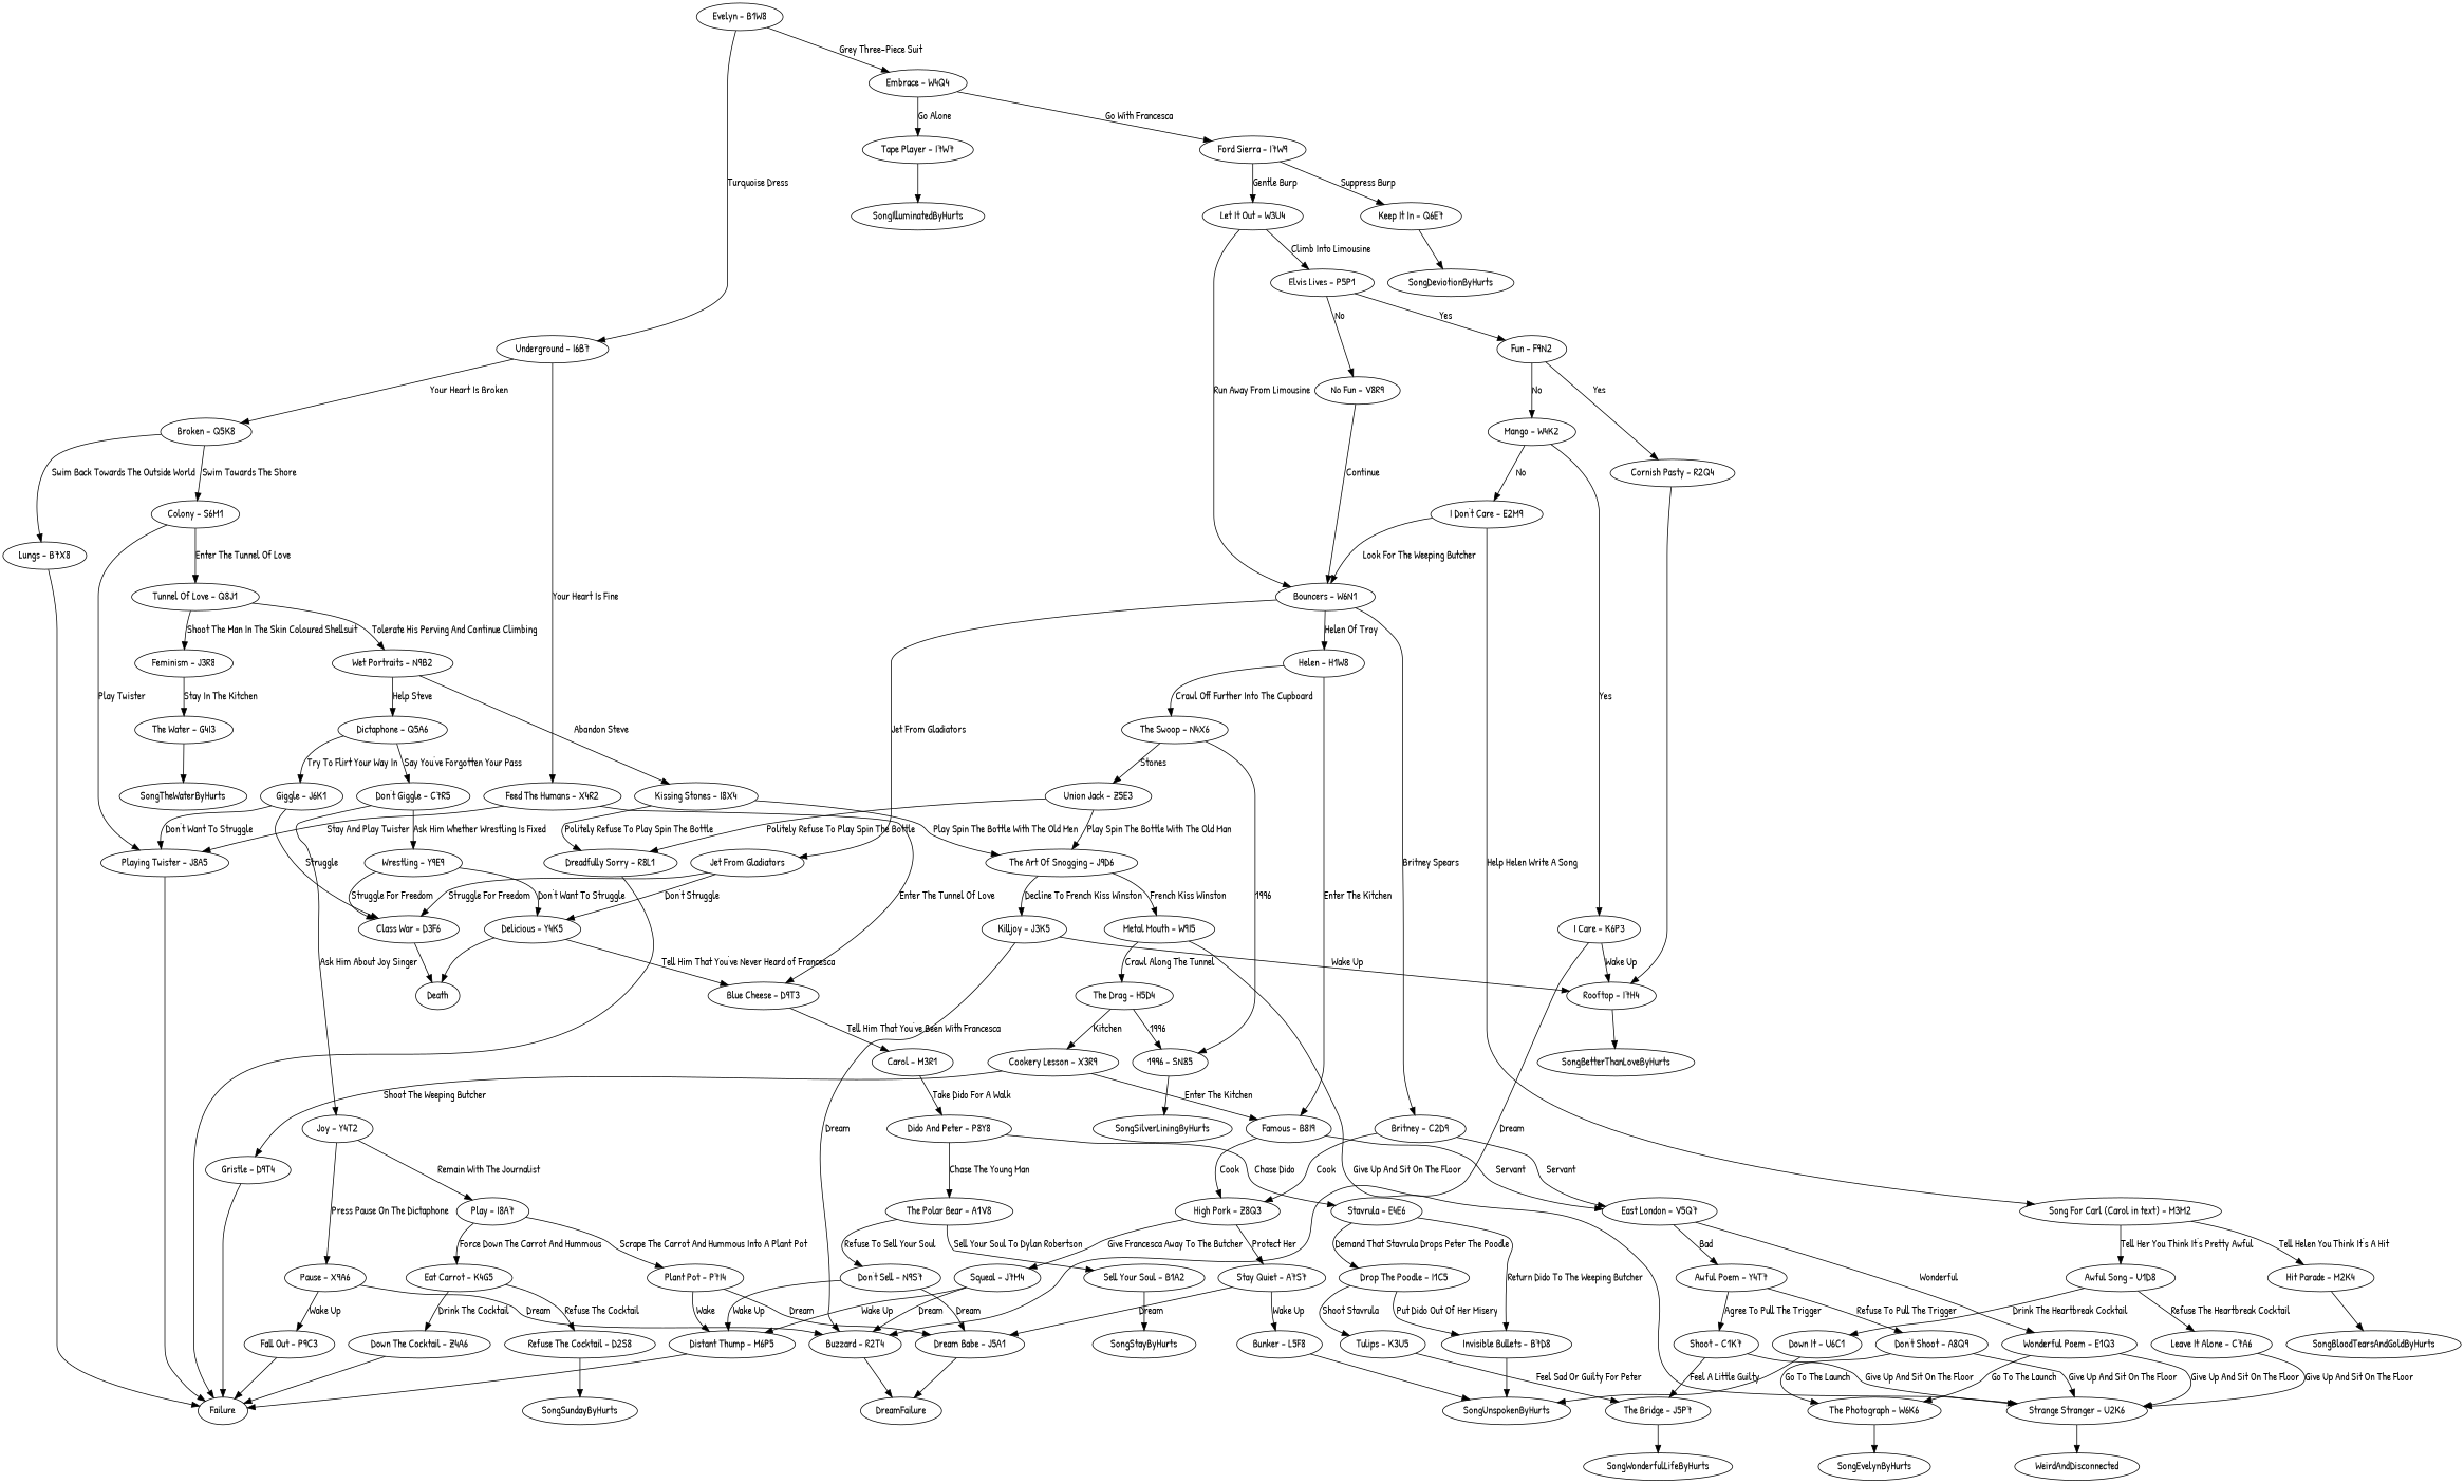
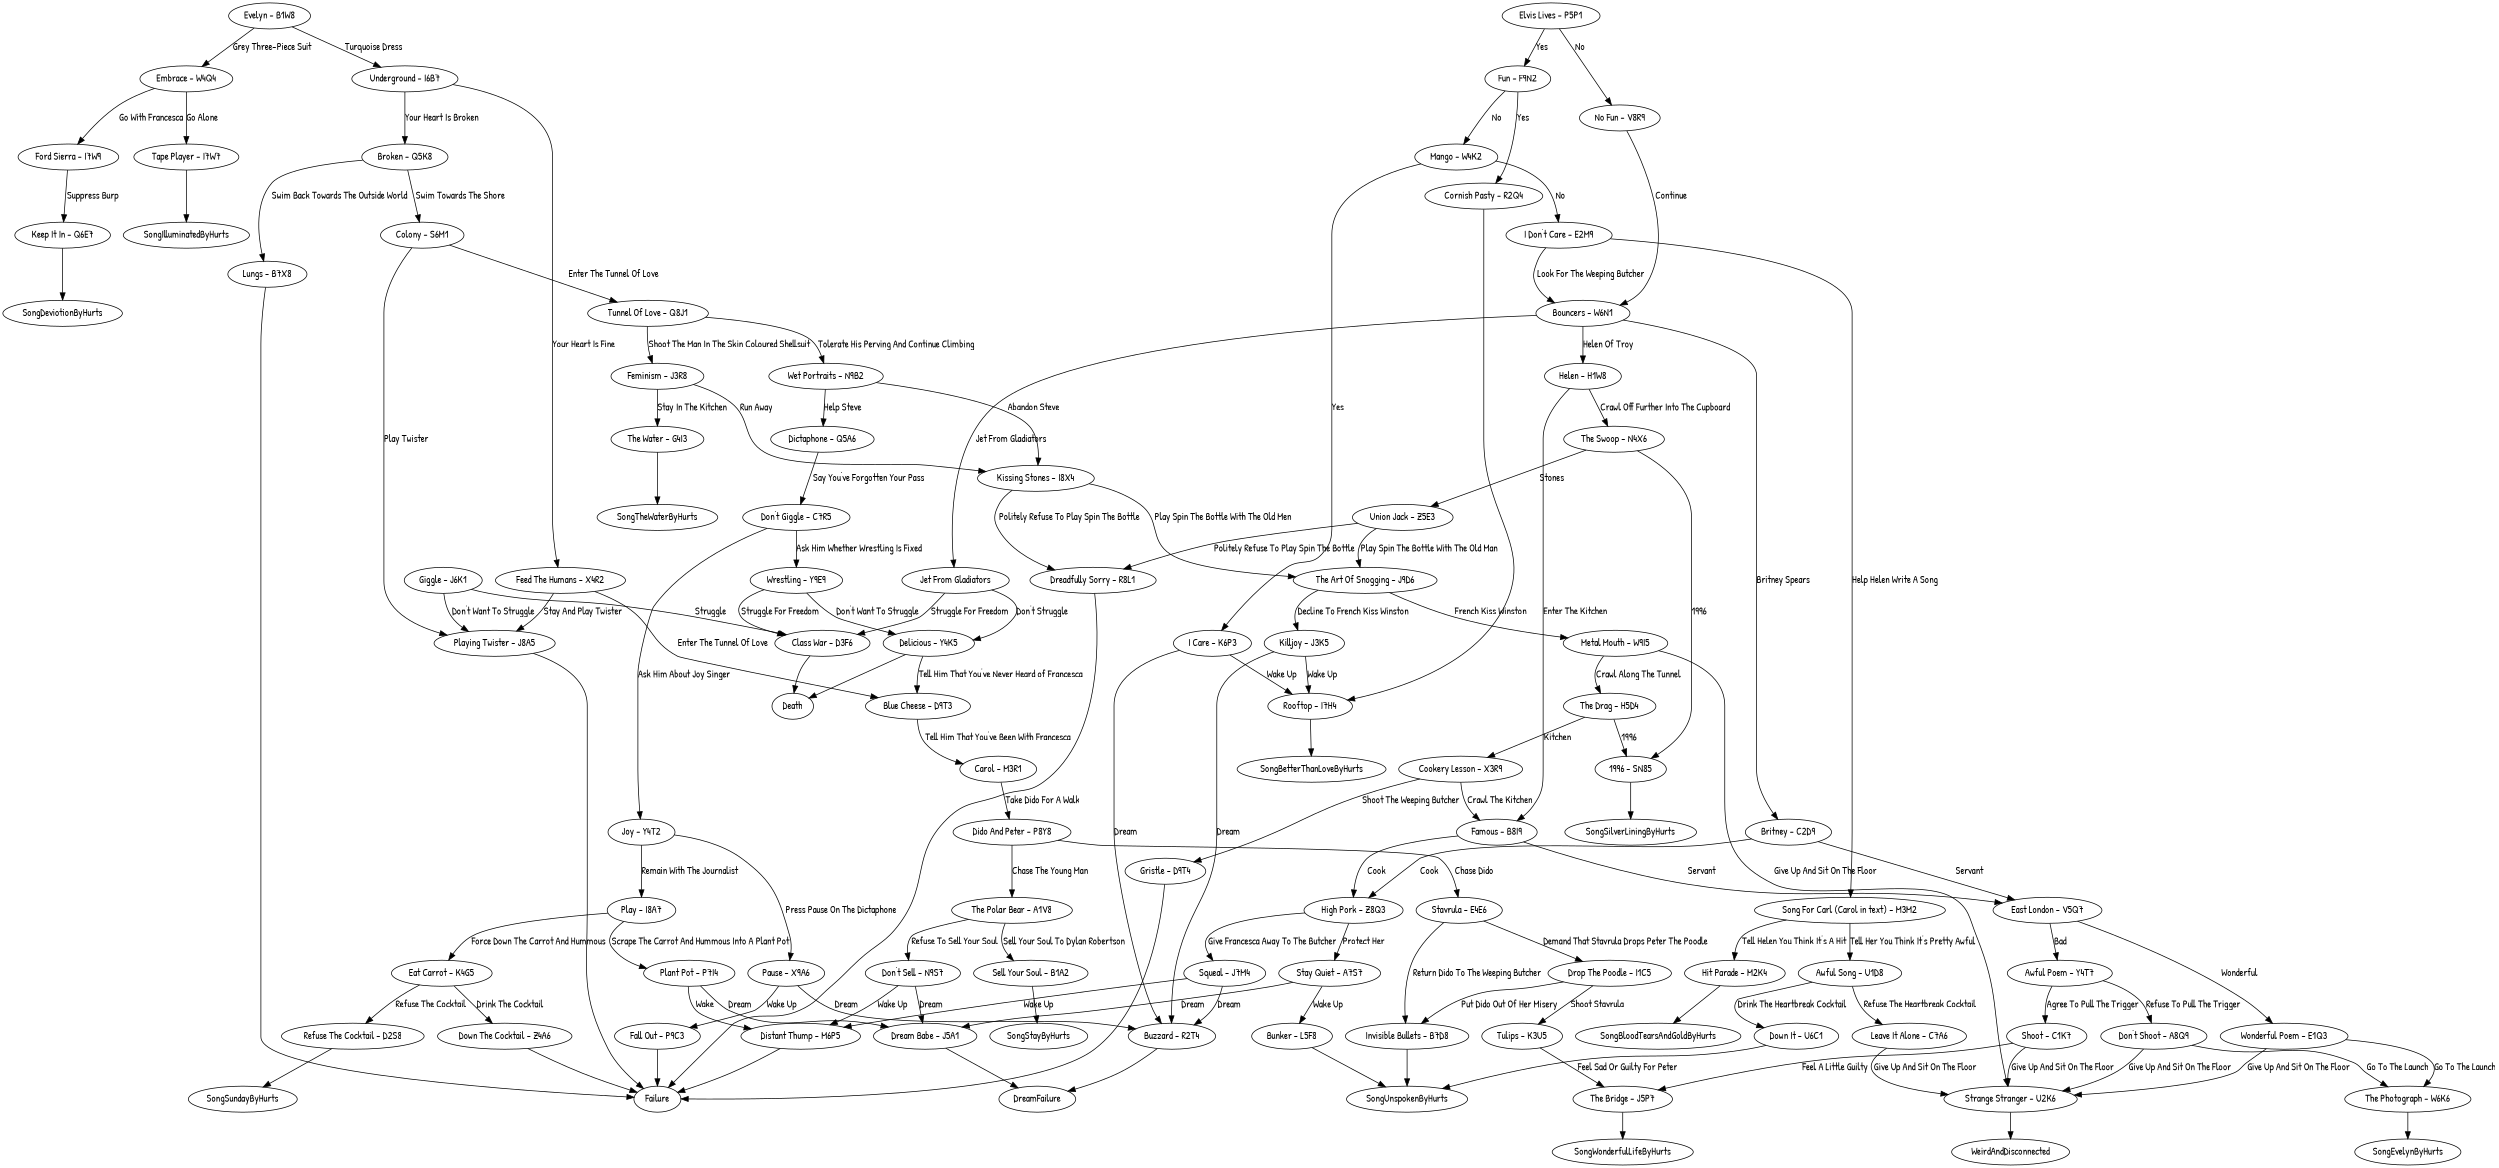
  digraph {
    fontname="Patrick Hand"
    node [fontname="Patrick Hand"]
    edge [fontname="Patrick Hand"]
    n1 [label="Evelyn - B1W8"]
    n2 [label="Underground - I6B7"]
    n3 [label="Embrace - W4Q4"]
    n4 [label="Broken - Q5K8"]
    n5 [label="Feed The Humans - X4R2"]
    n6 [label="Ford Sierra - I7W9"]
    n7 [label="Tape Player - I7W7"]
    n8 [label="Colony - S6M1"]
    n9 [label="Lungs - B7X8"]
    n10 [label="Playing Twister - J8A5"]
    n11 [label="Blue Cheese - D9T3"]
-   n12 [label="Let It Out - W3U4"]
    n13 [label="Keep It In - Q6E7"]
    SongIlluminatedByHurts
    n15 [label="Elvis Lives - P5P1"]
    n16 [label="Bouncers - W6N1"]
    SongDeviotionByHurts
    n18 [label="Fun - F9N2"]
    n19 [label="No Fun - V8R9"]
    n20 [label="Helen - H1W8"]
    n21 [label="Britney - C2D9"]
    n22 [label="Jet From Gladiators"]
    n23 [label="Cornish Pasty - R2Q4"]
    n24 [label="Mango - W4K2"]
    n25 [label="The Swoop - N4X6"]
    n26 [label="Famous - B8I9"]
    n27 [label="High Pork - Z8Q3"]
    n28 [label="East London - V5Q7"]
    n29 [label="Delicious - Y4K5"]
    n30 [label="Class War - D3F6"]
    n31 [label="Rooftop - I7H4"]
    n32 [label="I Care - K6P3"]
    n33 [label="I Don't Care - E2M9"]
    n34 [label="Union Jack - Z5E3"]
    n35 [label="1996 - SN85"]
    n36 [label="Squeal - J7M4"]
    n37 [label="Stay Quiet - A7S7"]
    n38 [label="Wonderful Poem - E1Q3"]
    n39 [label="Awful Poem - Y4T7"]
    Death
    n41 [label="Distant Thump - M6P5"]
    n42 [label="Buzzard - R2T4"]
    n43 [label="Bunker - L5F8"]
    n44 [label="Dream Babe - J5A1"]
    n45 [label="Strange Stranger - U2K6"]
    n46 [label="The Photograph - W6K6"]
    n47 [label="Shoot - C1K7"]
    n48 [label="Don't Shoot - A8Q9"]
    Failure
    DreamFailure
    SongUnspokenByHurts
    WeirdAndDisconnected
    SongEvelynByHurts
    n54 [label="The Bridge - J5P7"]
    SongWonderfulLifeByHurts
    n56 [label="The Art Of Snogging - J9D6"]
    n57 [label="Dreadfully Sorry - R8L1"]
    SongSilverLiningByHurts
    n59 [label="Metal Mouth - W9I5"]
    n60 [label="Killjoy - J3K5"]
    n61 [label="The Drag - H5D4"]
    n62 [label="Cookery Lesson - X3R9"]
    SongBetterThanLoveByHurts
    n64 [label="Gristle - D9T4"]
    n65 [label="Song For Carl (Carol in text) - M3M2"]
    n66 [label="Hit Parade - M2K4"]
    n67 [label="Awful Song - U1D8"]
    SongBloodTearsAndGoldByHurts
    n69 [label="Down It - U6C1"]
    n70 [label="Leave It Alone - C7A6"]
    n71 [label="Tunnel Of Love - Q8J1"]
    n72 [label="Carol - M3R1"]
    n73 [label="Feminism - J3R8"]
    n74 [label="Wet Portraits - N9B2"]
    n75 [label="The Water - G4I3"]
    n76 [label="Kissing Stones - I8X4"]
    n77 [label="Dictaphone - Q5A6"]
    SongTheWaterByHurts
    n79 [label="Giggle - J6K1"]
    n80 [label="Don't Giggle - C7R5"]
    n81 [label="Wrestling - Y9E9"]
    n82 [label="Joy - Y4T2"]
    n83 [label="Pause - X9A6"]
    n84 [label="Play - I8A7"]
    n85 [label="Fall Out - P9C3"]
    n86 [label="Eat Carrot - K4G5"]
    n87 [label="Plant Pot - P7I4"]
    n88 [label="Down The Cocktail - Z4A6"]
    n89 [label="Refuse The Cocktail - D2S8"]
    SongSundayByHurts
    n91 [label="Dido And Peter - P8Y8"]
    n92 [label="Stavrula - E4E6"]
    n93 [label="The Polar Bear - A1V8"]
    n94 [label="Drop The Poodle - I1C5"]
    n95 [label="Invisible Bullets - B7D8"]
    n96 [label="Sell Your Soul - B1A2"]
    n97 [label="Don't Sell - N9S7"]
    n98 [label="Tulips - K3U5"]
    SongStayByHurts
    n1 -> n2 [label="Turquoise Dress"]
    n1 -> n3 [label="Grey Three-Piece Suit"]
    n2 -> n4 [label="Your Heart Is Broken"]
    n2 -> n5 [label="Your Heart Is Fine"]
    n3 -> n6 [label="Go With Francesca"]
    n3 -> n7 [label="Go Alone"]
    n4 -> n8 [label="Swim Towards The Shore"]
    n4 -> n9 [label="Swim Back Towards The Outside World"]
    n5 -> n10 [label="Stay And Play Twister"]
    n5 -> n11 [label="Enter The Tunnel Of Love"]
-   n6 -> n12 [label="Gentle Burp"]
    n6 -> n13 [label="Suppress Burp"]
    n7 -> SongIlluminatedByHurts
    n8 -> n10 [label="Play Twister"]
    n8 -> n71 [label="Enter The Tunnel Of Love"]
    n9 -> Failure
    n10 -> Failure
    n11 -> n72 [label="Tell Him That You've Been With Francesca"]
-   n12 -> n15 [label="Climb Into Limousine"]
-   n12 -> n16 [label="Run Away From Limousine"]
    n13 -> SongDeviotionByHurts
    n15 -> n18 [label=Yes]
    n15 -> n19 [label=No]
    n16 -> n20 [label="Helen Of Troy"]
    n16 -> n21 [label="Britney Spears"]
    n16 -> n22 [label="Jet From Gladiators"]
    n18 -> n23 [label=Yes]
    n18 -> n24 [label=No]
    n19 -> n16 [label=Continue]
    n20 -> n25 [label="Crawl Off Further Into The Cupboard"]
    n20 -> n26 [label="Enter The Kitchen"]
    n21 -> n27 [label=Cook]
    n21 -> n28 [label=Servant]
    n22 -> n29 [label="Don't Struggle"]
    n22 -> n30 [label="Struggle For Freedom"]
    n23 -> n31
    n24 -> n32 [label=Yes]
    n24 -> n33 [label=No]
    n25 -> n34 [label=Stones]
    n25 -> n35 [label=1996]
    n26 -> n27 [label=Cook]
    n26 -> n28 [label=Servant]
    n27 -> n36 [label="Give Francesca Away To The Butcher"]
    n27 -> n37 [label="Protect Her"]
    n28 -> n38 [label=Wonderful]
    n28 -> n39 [label=Bad]
    n29 -> n11 [label="Tell Him That You've Never Heard of Francesca"]
    n29 -> Death
    n30 -> Death
    n31 -> SongBetterThanLoveByHurts
    n32 -> n31 [label="Wake Up"]
    n32 -> n42 [label=Dream]
    n33 -> n16 [label="Look For The Weeping Butcher"]
    n33 -> n65 [label="Help Helen Write A Song"]
    n34 -> n56 [label="Play Spin The Bottle With The Old Man"]
    n34 -> n57 [label="Politely Refuse To Play Spin The Bottle"]
    n35 -> SongSilverLiningByHurts
    n36 -> n41 [label="Wake Up"]
    n36 -> n42 [label=Dream]
    n37 -> n43 [label="Wake Up"]
    n37 -> n44 [label=Dream]
    n38 -> n45 [label="Give Up And Sit On The Floor"]
    n38 -> n46 [label="Go To The Launch"]
    n39 -> n47 [label="Agree To Pull The Trigger"]
    n39 -> n48 [label="Refuse To Pull The Trigger"]
    n41 -> Failure
    n42 -> DreamFailure
    n43 -> SongUnspokenByHurts
    n44 -> DreamFailure
    n45 -> WeirdAndDisconnected
    n46 -> SongEvelynByHurts
    n47 -> n45 [label="Give Up And Sit On The Floor"]
    n47 -> n54 [label="Feel A Little Guilty"]
    n48 -> n45 [label="Give Up And Sit On The Floor"]
    n48 -> n46 [label="Go To The Launch"]
    n54 -> SongWonderfulLifeByHurts
    n56 -> n59 [label="French Kiss Winston"]
    n56 -> n60 [label="Decline To French Kiss Winston"]
    n57 -> Failure
    n59 -> n45 [label="Give Up And Sit On The Floor"]
    n59 -> n61 [label="Crawl Along The Tunnel"]
    n60 -> n31 [label="Wake Up"]
    n60 -> n42 [label=Dream]
    n61 -> n35 [label=1996]
    n61 -> n62 [label=Kitchen]
-   n62 -> n26 [label="Enter The Kitchen"]
+   n62 -> n26 [label="Crawl The Kitchen"]
    n62 -> n64 [label="Shoot The Weeping Butcher"]
    n64 -> Failure
    n65 -> n66 [label="Tell Helen You Think It's A Hit"]
    n65 -> n67 [label="Tell Her You Think It's Pretty Awful"]
    n66 -> SongBloodTearsAndGoldByHurts
    n67 -> n69 [label="Drink The Heartbreak Cocktail"]
    n67 -> n70 [label="Refuse The Heartbreak Cocktail"]
    n69 -> SongUnspokenByHurts
    n70 -> n45 [label="Give Up And Sit On The Floor"]
    n71 -> n73 [label="Shoot The Man In The Skin Coloured Shellsuit"]
    n71 -> n74 [label="Tolerate His Perving And Continue Climbing"]
    n72 -> n91 [label="Take Dido For A Walk"]
    n73 -> n75 [label="Stay In The Kitchen"]
+   n73 -> n76 [label="Run Away"]
    n74 -> n76 [label="Abandon Steve"]
    n74 -> n77 [label="Help Steve"]
    n75 -> SongTheWaterByHurts
    n76 -> n56 [label="Play Spin The Bottle With The Old Men"]
    n76 -> n57 [label="Politely Refuse To Play Spin The Bottle"]
-   n77 -> n79 [label="Try To Flirt Your Way In"]
    n77 -> n80 [label="Say You've Forgotten Your Pass"]
    n79 -> n10 [label="Don't Want To Struggle"]
    n79 -> n30 [label=Struggle]
    n80 -> n81 [label="Ask Him Whether Wrestling Is Fixed"]
    n80 -> n82 [label="Ask Him About Joy Singer"]
    n81 -> n29 [label="Don't Want To Struggle"]
    n81 -> n30 [label="Struggle For Freedom"]
    n82 -> n83 [label="Press Pause On The Dictaphone"]
    n82 -> n84 [label="Remain With The Journalist"]
    n83 -> n42 [label=Dream]
    n83 -> n85 [label="Wake Up"]
    n84 -> n86 [label="Force Down The Carrot And Hummous"]
    n84 -> n87 [label="Scrape The Carrot And Hummous Into A Plant Pot"]
    n85 -> Failure
    n86 -> n88 [label="Drink The Cocktail"]
    n86 -> n89 [label="Refuse The Cocktail"]
    n87 -> n41 [label=Wake]
    n87 -> n44 [label=Dream]
    n88 -> Failure
    n89 -> SongSundayByHurts
    n91 -> n92 [label="Chase Dido"]
    n91 -> n93 [label="Chase The Young Man"]
    n92 -> n94 [label="Demand That Stavrula Drops Peter The Poodle"]
    n92 -> n95 [label="Return Dido To The Weeping Butcher"]
    n93 -> n96 [label="Sell Your Soul To Dylan Robertson"]
    n93 -> n97 [label="Refuse To Sell Your Soul"]
    n94 -> n95 [label="Put Dido Out Of Her Misery"]
    n94 -> n98 [label="Shoot Stavrula"]
    n95 -> SongUnspokenByHurts
    n96 -> SongStayByHurts
    n97 -> n41 [label="Wake Up"]
    n97 -> n44 [label=Dream]
    n98 -> n54 [label="Feel Sad Or Guilty For Peter"]
  }
